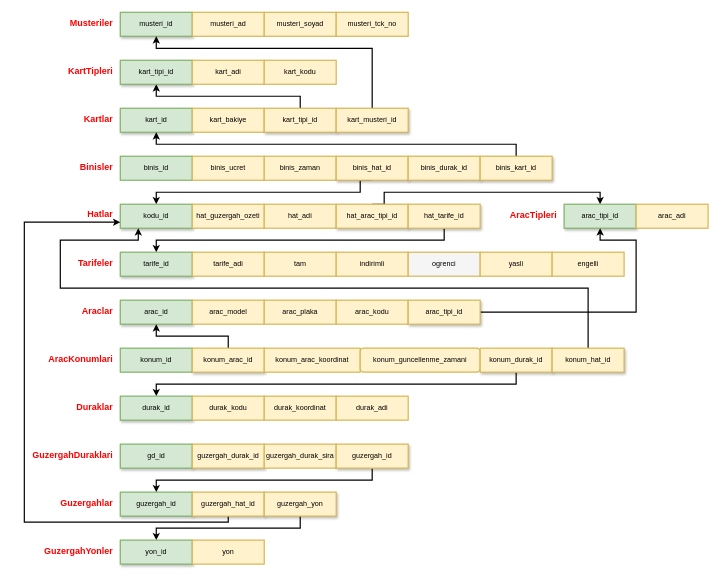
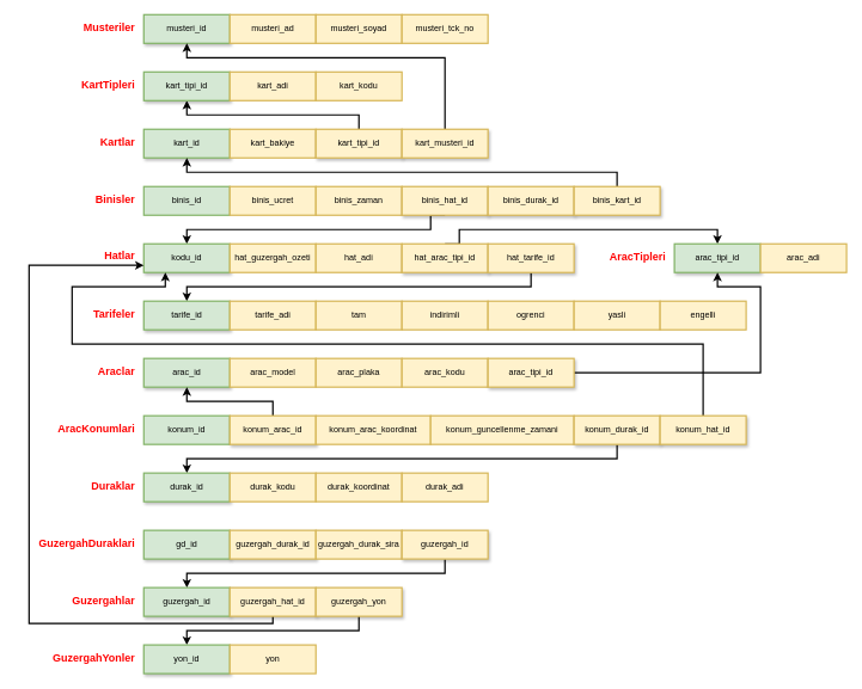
  <mxCell id="0" />
  <mxCell id="1" parent="0" />
  <mxCell id="2" value="musteri_id" style="rounded=0;whiteSpace=wrap;html=1;strokeWidth=2;strokeColor=#82b366;fillColor=#d5e8d4;shadow=1;" vertex="1" parent="1"><mxGeometry x="200" y="20" width="120" height="40" as="geometry" /></mxCell>
  <mxCell id="3" value="musteri_ad" style="rounded=0;whiteSpace=wrap;html=1;strokeWidth=2;fillColor=#fff2cc;strokeColor=#d6b656;" vertex="1" parent="1"><mxGeometry x="320" y="20" width="120" height="40" as="geometry" /></mxCell>
  <mxCell id="4" value="musteri_soyad" style="rounded=0;whiteSpace=wrap;html=1;strokeWidth=2;fillColor=#fff2cc;strokeColor=#d6b656;" vertex="1" parent="1"><mxGeometry x="440" y="20" width="120" height="40" as="geometry" /></mxCell>
  <mxCell id="5" value="musteri_tck_no" style="rounded=0;whiteSpace=wrap;html=1;strokeWidth=2;fillColor=#fff2cc;strokeColor=#d6b656;" vertex="1" parent="1"><mxGeometry x="560" y="20" width="120" height="40" as="geometry" /></mxCell>
  <mxCell id="6" value="&lt;h1 style=&quot;margin-top: 0px; font-size: 15px;&quot;&gt;Musteriler&lt;/h1&gt;" style="text;html=1;whiteSpace=wrap;overflow=hidden;rounded=0;fontSize=15;fontColor=#FF0000;align=right;strokeWidth=2;" vertex="1" parent="1"><mxGeometry x="20" y="22.5" width="170" height="35" as="geometry" /></mxCell>
  <mxCell id="7" value="kart_id" style="rounded=0;whiteSpace=wrap;html=1;strokeWidth=2;strokeColor=#82b366;fillColor=#d5e8d4;shadow=1;" vertex="1" parent="1"><mxGeometry x="200" y="180" width="120" height="40" as="geometry" /></mxCell>
  <mxCell id="8" value="kart_bakiye" style="rounded=0;whiteSpace=wrap;html=1;strokeWidth=2;fillColor=#fff2cc;strokeColor=#d6b656;" vertex="1" parent="1"><mxGeometry x="320" y="180" width="120" height="40" as="geometry" /></mxCell>
  <mxCell id="9" style="edgeStyle=orthogonalEdgeStyle;rounded=0;orthogonalLoop=1;jettySize=auto;html=1;exitX=0.5;exitY=0;exitDx=0;exitDy=0;strokeWidth=2;" edge="1" parent="1" source="10" target="14"><mxGeometry relative="1" as="geometry" /></mxCell>
  <mxCell id="10" value="kart_tipi_id" style="rounded=0;whiteSpace=wrap;html=1;strokeWidth=2;strokeColor=#d6b656;fillColor=#fff2cc;shadow=1;" vertex="1" parent="1"><mxGeometry x="440" y="180" width="120" height="40" as="geometry" /></mxCell>
  <mxCell id="11" style="edgeStyle=orthogonalEdgeStyle;rounded=0;orthogonalLoop=1;jettySize=auto;html=1;exitX=0.5;exitY=0;exitDx=0;exitDy=0;entryX=0.5;entryY=1;entryDx=0;entryDy=0;strokeWidth=2;" edge="1" parent="1" source="12" target="2"><mxGeometry relative="1" as="geometry"><Array as="points"><mxPoint x="620" y="80" /><mxPoint x="260" y="80" /></Array></mxGeometry></mxCell>
  <mxCell id="12" value="kart_musteri_id" style="rounded=0;whiteSpace=wrap;html=1;strokeWidth=2;strokeColor=#d6b656;fillColor=#fff2cc;gradientColor=none;glass=0;shadow=1;" vertex="1" parent="1"><mxGeometry x="560" y="180" width="120" height="40" as="geometry" /></mxCell>
  <mxCell id="13" value="&lt;h1 style=&quot;margin-top: 0px; font-size: 15px;&quot;&gt;Kartlar&lt;/h1&gt;" style="text;html=1;whiteSpace=wrap;overflow=hidden;rounded=0;fontSize=15;fontColor=#FF0000;align=right;strokeWidth=2;" vertex="1" parent="1"><mxGeometry x="20" y="182.5" width="170" height="35" as="geometry" /></mxCell>
  <mxCell id="14" value="kart_tipi_id" style="rounded=0;whiteSpace=wrap;html=1;strokeWidth=2;strokeColor=#82b366;fillColor=#d5e8d4;shadow=1;" vertex="1" parent="1"><mxGeometry x="200" y="100" width="120" height="40" as="geometry" /></mxCell>
  <mxCell id="15" value="kart_adi" style="rounded=0;whiteSpace=wrap;html=1;strokeWidth=2;fillColor=#fff2cc;strokeColor=#d6b656;" vertex="1" parent="1"><mxGeometry x="320" y="100" width="120" height="40" as="geometry" /></mxCell>
  <mxCell id="16" value="kart_kodu" style="rounded=0;whiteSpace=wrap;html=1;strokeWidth=2;fillColor=#fff2cc;strokeColor=#d6b656;" vertex="1" parent="1"><mxGeometry x="440" y="100" width="120" height="40" as="geometry" /></mxCell>
  <mxCell id="17" value="&lt;h1 style=&quot;margin-top: 0px; font-size: 15px;&quot;&gt;KartTipleri&lt;/h1&gt;" style="text;html=1;whiteSpace=wrap;overflow=hidden;rounded=0;fontSize=15;fontColor=#FF0000;align=right;strokeWidth=2;" vertex="1" parent="1"><mxGeometry x="20" y="102.5" width="170" height="35" as="geometry" /></mxCell>
  <mxCell id="18" value="binis_id" style="rounded=0;whiteSpace=wrap;html=1;strokeWidth=2;strokeColor=#82b366;fillColor=#d5e8d4;" vertex="1" parent="1"><mxGeometry x="200" y="260" width="120" height="40" as="geometry" /></mxCell>
  <mxCell id="19" value="binis_ucret" style="rounded=0;whiteSpace=wrap;html=1;strokeWidth=2;fillColor=#fff2cc;strokeColor=#d6b656;" vertex="1" parent="1"><mxGeometry x="320" y="260" width="120" height="40" as="geometry" /></mxCell>
  <mxCell id="20" value="binis_zaman" style="rounded=0;whiteSpace=wrap;html=1;strokeWidth=2;strokeColor=#d6b656;fillColor=#fff2cc;" vertex="1" parent="1"><mxGeometry x="440" y="260" width="120" height="40" as="geometry" /></mxCell>
  <mxCell id="21" style="edgeStyle=orthogonalEdgeStyle;rounded=0;orthogonalLoop=1;jettySize=auto;html=1;exitX=0.5;exitY=1;exitDx=0;exitDy=0;strokeWidth=2;" edge="1" parent="1" source="22" target="27"><mxGeometry relative="1" as="geometry"><Array as="points"><mxPoint x="600" y="300" /><mxPoint x="600" y="320" /><mxPoint x="260" y="320" /></Array></mxGeometry></mxCell>
  <mxCell id="22" value="binis_hat_id" style="rounded=0;whiteSpace=wrap;html=1;strokeWidth=2;strokeColor=#d6b656;fillColor=#fff2cc;shadow=1;" vertex="1" parent="1"><mxGeometry x="560" y="260" width="120" height="40" as="geometry" /></mxCell>
  <mxCell id="23" value="&lt;h1 style=&quot;margin-top: 0px; font-size: 15px;&quot;&gt;Binisler&lt;/h1&gt;" style="text;html=1;whiteSpace=wrap;overflow=hidden;rounded=0;fontSize=15;fontColor=#FF0000;align=right;strokeWidth=2;" vertex="1" parent="1"><mxGeometry x="20" y="262.5" width="170" height="35" as="geometry" /></mxCell>
  <mxCell id="24" value="binis_durak_id" style="rounded=0;whiteSpace=wrap;html=1;strokeWidth=2;strokeColor=#d6b656;fillColor=#fff2cc;shadow=1;" vertex="1" parent="1"><mxGeometry x="680" y="260" width="120" height="40" as="geometry" /></mxCell>
  <mxCell id="25" style="edgeStyle=orthogonalEdgeStyle;rounded=0;orthogonalLoop=1;jettySize=auto;html=1;exitX=0.5;exitY=0;exitDx=0;exitDy=0;entryX=0.5;entryY=1;entryDx=0;entryDy=0;strokeWidth=2;" edge="1" parent="1" source="26" target="7"><mxGeometry relative="1" as="geometry" /></mxCell>
  <mxCell id="26" value="binis_kart_id" style="rounded=0;whiteSpace=wrap;html=1;strokeWidth=2;strokeColor=#d6b656;fillColor=#fff2cc;shadow=1;" vertex="1" parent="1"><mxGeometry x="800" y="260" width="120" height="40" as="geometry" /></mxCell>
  <mxCell id="27" value="kodu_id" style="rounded=0;whiteSpace=wrap;html=1;strokeWidth=2;strokeColor=#82b366;fillColor=#d5e8d4;shadow=1;" vertex="1" parent="1"><mxGeometry x="200" y="340" width="120" height="40" as="geometry" /></mxCell>
  <mxCell id="28" value="hat_guzergah_ozeti" style="rounded=0;whiteSpace=wrap;html=1;strokeWidth=2;fillColor=#fff2cc;strokeColor=#d6b656;" vertex="1" parent="1"><mxGeometry x="320" y="340" width="120" height="40" as="geometry" /></mxCell>
  <mxCell id="29" value="hat_adi" style="rounded=0;whiteSpace=wrap;html=1;strokeWidth=2;strokeColor=#d6b656;fillColor=#fff2cc;" vertex="1" parent="1"><mxGeometry x="440" y="340" width="120" height="40" as="geometry" /></mxCell>
  <mxCell id="30" style="edgeStyle=orthogonalEdgeStyle;rounded=0;orthogonalLoop=1;jettySize=auto;html=1;exitX=0.5;exitY=0;exitDx=0;exitDy=0;entryX=0.5;entryY=0;entryDx=0;entryDy=0;strokeWidth=2;" edge="1" parent="1" source="31" target="43"><mxGeometry relative="1" as="geometry"><Array as="points"><mxPoint x="640" y="340" /><mxPoint x="640" y="320" /><mxPoint x="1000" y="320" /></Array></mxGeometry></mxCell>
  <mxCell id="31" value="hat_arac_tipi_id" style="rounded=0;whiteSpace=wrap;html=1;strokeWidth=2;strokeColor=#d6b656;fillColor=#fff2cc;shadow=1;" vertex="1" parent="1"><mxGeometry x="560" y="340" width="120" height="40" as="geometry" /></mxCell>
  <mxCell id="32" value="&lt;h1 style=&quot;margin-top: 0px; font-size: 15px;&quot;&gt;Hatlar&lt;/h1&gt;" style="text;html=1;whiteSpace=wrap;overflow=hidden;rounded=0;fontSize=15;fontColor=#FF0000;align=right;strokeWidth=2;" vertex="1" parent="1"><mxGeometry x="20" y="340" width="170" height="35" as="geometry" /></mxCell>
  <mxCell id="33" style="edgeStyle=orthogonalEdgeStyle;rounded=0;orthogonalLoop=1;jettySize=auto;html=1;exitX=0.5;exitY=1;exitDx=0;exitDy=0;strokeWidth=2;" edge="1" parent="1" source="34" target="35"><mxGeometry relative="1" as="geometry" /></mxCell>
  <mxCell id="34" value="hat_tarife_id" style="rounded=0;whiteSpace=wrap;html=1;strokeWidth=2;strokeColor=#d6b656;fillColor=#fff2cc;shadow=1;" vertex="1" parent="1"><mxGeometry x="680" y="340" width="120" height="40" as="geometry" /></mxCell>
  <mxCell id="35" value="tarife_id" style="rounded=0;whiteSpace=wrap;html=1;strokeWidth=2;strokeColor=#82b366;fillColor=#d5e8d4;shadow=1;" vertex="1" parent="1"><mxGeometry x="200" y="420" width="120" height="40" as="geometry" /></mxCell>
  <mxCell id="36" value="tarife_adi" style="rounded=0;whiteSpace=wrap;html=1;strokeWidth=2;fillColor=#fff2cc;strokeColor=#d6b656;" vertex="1" parent="1"><mxGeometry x="320" y="420" width="120" height="40" as="geometry" /></mxCell>
  <mxCell id="37" value="tam" style="rounded=0;whiteSpace=wrap;html=1;strokeWidth=2;fillColor=#fff2cc;strokeColor=#d6b656;" vertex="1" parent="1"><mxGeometry x="440" y="420" width="120" height="40" as="geometry" /></mxCell>
  <mxCell id="38" value="&lt;h1 style=&quot;margin-top: 0px; font-size: 15px;&quot;&gt;Tarifeler&lt;/h1&gt;" style="text;html=1;whiteSpace=wrap;overflow=hidden;rounded=0;fontSize=15;fontColor=#FF0000;align=right;strokeWidth=2;" vertex="1" parent="1"><mxGeometry x="20" y="422.5" width="170" height="35" as="geometry" /></mxCell>
  <mxCell id="39" value="indirimli" style="rounded=0;whiteSpace=wrap;html=1;strokeWidth=2;fillColor=#fff2cc;strokeColor=#d6b656;" vertex="1" parent="1"><mxGeometry x="560" y="420" width="120" height="40" as="geometry" /></mxCell>
- <mxCell id="40" value="ogrenci" style="rounded=0;whiteSpace=wrap;html=1;strokeWidth=2;fillColor=#f5f5f5;strokeColor=#d6b656;" vertex="1" parent="1"><mxGeometry x="680" y="420" width="120" height="40" as="geometry" /></mxCell>
+ <mxCell id="40" value="ogrenci" style="rounded=0;whiteSpace=wrap;html=1;strokeWidth=2;fillColor=#fff2cc;strokeColor=#d6b656;" vertex="1" parent="1"><mxGeometry x="680" y="420" width="120" height="40" as="geometry" /></mxCell>
  <mxCell id="41" value="yasli" style="rounded=0;whiteSpace=wrap;html=1;strokeWidth=2;fillColor=#fff2cc;strokeColor=#d6b656;" vertex="1" parent="1"><mxGeometry x="800" y="420" width="120" height="40" as="geometry" /></mxCell>
  <mxCell id="42" value="engelli" style="rounded=0;whiteSpace=wrap;html=1;strokeWidth=2;fillColor=#fff2cc;strokeColor=#d6b656;" vertex="1" parent="1"><mxGeometry x="920" y="420" width="120" height="40" as="geometry" /></mxCell>
  <mxCell id="43" value="arac_tipi_id" style="rounded=0;whiteSpace=wrap;html=1;strokeWidth=2;strokeColor=#82b366;fillColor=#d5e8d4;shadow=1;" vertex="1" parent="1"><mxGeometry x="940" y="340" width="120" height="40" as="geometry" /></mxCell>
  <mxCell id="44" value="arac_adi" style="rounded=0;whiteSpace=wrap;html=1;strokeWidth=2;fillColor=#fff2cc;strokeColor=#d6b656;" vertex="1" parent="1"><mxGeometry x="1060" y="340" width="120" height="40" as="geometry" /></mxCell>
  <mxCell id="45" value="&lt;h1 style=&quot;margin-top: 0px; font-size: 15px;&quot;&gt;AracTipleri&lt;/h1&gt;" style="text;html=1;whiteSpace=wrap;overflow=hidden;rounded=0;fontSize=15;fontColor=#FF0000;align=right;strokeWidth=2;" vertex="1" parent="1"><mxGeometry x="800" y="342.5" width="130" height="35" as="geometry" /></mxCell>
  <mxCell id="46" value="arac_id" style="rounded=0;whiteSpace=wrap;html=1;strokeWidth=2;strokeColor=#82b366;fillColor=#d5e8d4;shadow=1;" vertex="1" parent="1"><mxGeometry x="200" y="500" width="120" height="40" as="geometry" /></mxCell>
  <mxCell id="47" value="arac_model" style="rounded=0;whiteSpace=wrap;html=1;strokeWidth=2;fillColor=#fff2cc;strokeColor=#d6b656;" vertex="1" parent="1"><mxGeometry x="320" y="500" width="120" height="40" as="geometry" /></mxCell>
  <mxCell id="48" value="arac_plaka" style="rounded=0;whiteSpace=wrap;html=1;strokeWidth=2;strokeColor=#d6b656;fillColor=#fff2cc;" vertex="1" parent="1"><mxGeometry x="440" y="500" width="120" height="40" as="geometry" /></mxCell>
  <mxCell id="49" value="arac_kodu" style="rounded=0;whiteSpace=wrap;html=1;strokeWidth=2;strokeColor=#d6b656;fillColor=#fff2cc;shadow=0;" vertex="1" parent="1"><mxGeometry x="560" y="500" width="120" height="40" as="geometry" /></mxCell>
  <mxCell id="50" value="&lt;h1 style=&quot;margin-top: 0px; font-size: 15px;&quot;&gt;Araclar&lt;/h1&gt;" style="text;html=1;whiteSpace=wrap;overflow=hidden;rounded=0;fontSize=15;fontColor=#FF0000;align=right;strokeWidth=2;" vertex="1" parent="1"><mxGeometry x="20" y="502.5" width="170" height="35" as="geometry" /></mxCell>
  <mxCell id="51" style="edgeStyle=orthogonalEdgeStyle;rounded=0;orthogonalLoop=1;jettySize=auto;html=1;exitX=1;exitY=0.5;exitDx=0;exitDy=0;strokeWidth=2;" edge="1" parent="1" source="52" target="43"><mxGeometry relative="1" as="geometry"><Array as="points"><mxPoint x="1060" y="520" /><mxPoint x="1060" y="400" /><mxPoint x="1000" y="400" /></Array></mxGeometry></mxCell>
  <mxCell id="52" value="arac_tipi_id" style="rounded=0;whiteSpace=wrap;html=1;strokeWidth=2;strokeColor=#d6b656;fillColor=#fff2cc;shadow=1;" vertex="1" parent="1"><mxGeometry x="680" y="500" width="120" height="40" as="geometry" /></mxCell>
  <mxCell id="53" value="konum_id" style="rounded=0;whiteSpace=wrap;html=1;strokeWidth=2;strokeColor=#82b366;fillColor=#d5e8d4;shadow=0;" vertex="1" parent="1"><mxGeometry x="200" y="580" width="120" height="40" as="geometry" /></mxCell>
  <mxCell id="54" style="edgeStyle=orthogonalEdgeStyle;rounded=0;orthogonalLoop=1;jettySize=auto;html=1;exitX=0.5;exitY=0;exitDx=0;exitDy=0;entryX=0.5;entryY=1;entryDx=0;entryDy=0;strokeWidth=2;" edge="1" parent="1" source="55" target="46"><mxGeometry relative="1" as="geometry" /></mxCell>
  <mxCell id="55" value="konum_arac_id" style="rounded=0;whiteSpace=wrap;html=1;strokeWidth=2;fillColor=#fff2cc;strokeColor=#d6b656;shadow=1;" vertex="1" parent="1"><mxGeometry x="320" y="580" width="120" height="40" as="geometry" /></mxCell>
  <mxCell id="56" value="konum_arac_koordinat" style="rounded=0;whiteSpace=wrap;html=1;strokeWidth=2;strokeColor=#d6b656;fillColor=#fff2cc;" vertex="1" parent="1"><mxGeometry x="440" y="580" width="160" height="40" as="geometry" /></mxCell>
- <mxCell id="57" value="konum_guncellenme_zamani" style="whiteSpace=wrap;html=1;strokeWidth=2;strokeColor=#d6b656;fillColor=#fff2cc;shadow=0;rounded=1;" vertex="1" parent="1"><mxGeometry x="600" y="580" width="200" height="40" as="geometry" /></mxCell>
+ <mxCell id="57" value="konum_guncellenme_zamani" style="rounded=0;whiteSpace=wrap;html=1;strokeWidth=2;strokeColor=#d6b656;fillColor=#fff2cc;shadow=0;" vertex="1" parent="1"><mxGeometry x="600" y="580" width="200" height="40" as="geometry" /></mxCell>
  <mxCell id="58" value="&lt;h1 style=&quot;margin-top: 0px; font-size: 15px;&quot;&gt;AracKonumlari&lt;/h1&gt;" style="text;html=1;whiteSpace=wrap;overflow=hidden;rounded=0;fontSize=15;fontColor=#FF0000;align=right;strokeWidth=2;" vertex="1" parent="1"><mxGeometry x="20" y="582.5" width="170" height="35" as="geometry" /></mxCell>
  <mxCell id="59" style="edgeStyle=orthogonalEdgeStyle;rounded=0;orthogonalLoop=1;jettySize=auto;html=1;exitX=0.5;exitY=1;exitDx=0;exitDy=0;entryX=0.5;entryY=0;entryDx=0;entryDy=0;strokeWidth=2;" edge="1" parent="1" source="60" target="63"><mxGeometry relative="1" as="geometry" /></mxCell>
  <mxCell id="60" value="konum_durak_id" style="rounded=0;whiteSpace=wrap;html=1;strokeWidth=2;strokeColor=#d6b656;fillColor=#fff2cc;shadow=1;" vertex="1" parent="1"><mxGeometry x="800" y="580" width="120" height="40" as="geometry" /></mxCell>
  <mxCell id="61" style="edgeStyle=orthogonalEdgeStyle;rounded=0;orthogonalLoop=1;jettySize=auto;html=1;exitX=0.5;exitY=0;exitDx=0;exitDy=0;entryX=0.25;entryY=1;entryDx=0;entryDy=0;strokeWidth=2;" edge="1" parent="1" source="62" target="27"><mxGeometry relative="1" as="geometry"><Array as="points"><mxPoint x="980" y="480" /><mxPoint x="100" y="480" /><mxPoint x="100" y="400" /><mxPoint x="230" y="400" /></Array></mxGeometry></mxCell>
  <mxCell id="62" value="konum_hat_id" style="rounded=0;whiteSpace=wrap;html=1;strokeWidth=2;strokeColor=#d6b656;fillColor=#fff2cc;shadow=1;" vertex="1" parent="1"><mxGeometry x="920" y="580" width="120" height="40" as="geometry" /></mxCell>
  <mxCell id="63" value="durak_id" style="rounded=0;whiteSpace=wrap;html=1;strokeWidth=2;strokeColor=#82b366;fillColor=#d5e8d4;shadow=1;" vertex="1" parent="1"><mxGeometry x="200" y="660" width="120" height="40" as="geometry" /></mxCell>
  <mxCell id="64" value="durak_kodu" style="rounded=0;whiteSpace=wrap;html=1;strokeWidth=2;fillColor=#fff2cc;strokeColor=#d6b656;" vertex="1" parent="1"><mxGeometry x="320" y="660" width="120" height="40" as="geometry" /></mxCell>
  <mxCell id="65" value="durak_koordinat" style="rounded=0;whiteSpace=wrap;html=1;strokeWidth=2;strokeColor=#d6b656;fillColor=#fff2cc;shadow=0;" vertex="1" parent="1"><mxGeometry x="440" y="660" width="120" height="40" as="geometry" /></mxCell>
  <mxCell id="66" value="durak_adi" style="rounded=0;whiteSpace=wrap;html=1;strokeWidth=2;strokeColor=#d6b656;fillColor=#fff2cc;gradientColor=none;glass=0;shadow=0;" vertex="1" parent="1"><mxGeometry x="560" y="660" width="120" height="40" as="geometry" /></mxCell>
  <mxCell id="67" value="&lt;h1 style=&quot;margin-top: 0px; font-size: 15px;&quot;&gt;Duraklar&lt;/h1&gt;" style="text;html=1;whiteSpace=wrap;overflow=hidden;rounded=0;fontSize=15;fontColor=#FF0000;align=right;strokeWidth=2;" vertex="1" parent="1"><mxGeometry x="20" y="662.5" width="170" height="35" as="geometry" /></mxCell>
  <mxCell id="68" value="gd_id" style="rounded=0;whiteSpace=wrap;html=1;strokeWidth=2;strokeColor=#82b366;fillColor=#d5e8d4;shadow=1;" vertex="1" parent="1"><mxGeometry x="200" y="740" width="120" height="40" as="geometry" /></mxCell>
  <mxCell id="69" value="guzergah_durak_id" style="rounded=0;whiteSpace=wrap;html=1;strokeWidth=2;fillColor=#fff2cc;strokeColor=#d6b656;shadow=1;" vertex="1" parent="1"><mxGeometry x="320" y="740" width="120" height="40" as="geometry" /></mxCell>
  <mxCell id="70" value="guzergah_durak_sira" style="rounded=0;whiteSpace=wrap;html=1;strokeWidth=2;strokeColor=#d6b656;fillColor=#fff2cc;shadow=0;" vertex="1" parent="1"><mxGeometry x="440" y="740" width="120" height="40" as="geometry" /></mxCell>
  <mxCell id="71" style="edgeStyle=orthogonalEdgeStyle;rounded=0;orthogonalLoop=1;jettySize=auto;html=1;exitX=0.5;exitY=1;exitDx=0;exitDy=0;entryX=0.5;entryY=0;entryDx=0;entryDy=0;strokeWidth=2;" edge="1" parent="1" source="72" target="74"><mxGeometry relative="1" as="geometry" /></mxCell>
  <mxCell id="72" value="guzergah_id" style="rounded=0;whiteSpace=wrap;html=1;strokeWidth=2;strokeColor=#d6b656;fillColor=#fff2cc;gradientColor=none;glass=0;shadow=1;" vertex="1" parent="1"><mxGeometry x="560" y="740" width="120" height="40" as="geometry" /></mxCell>
  <mxCell id="73" value="&lt;h1 style=&quot;margin-top: 0px; font-size: 15px;&quot;&gt;GuzergahDuraklari&lt;/h1&gt;" style="text;html=1;whiteSpace=wrap;overflow=hidden;rounded=0;fontSize=15;fontColor=#FF0000;align=right;strokeWidth=2;" vertex="1" parent="1"><mxGeometry x="20" y="742.5" width="170" height="35" as="geometry" /></mxCell>
  <mxCell id="74" value="guzergah_id" style="rounded=0;whiteSpace=wrap;html=1;strokeWidth=2;strokeColor=#82b366;fillColor=#d5e8d4;shadow=1;" vertex="1" parent="1"><mxGeometry x="200" y="820" width="120" height="40" as="geometry" /></mxCell>
  <mxCell id="75" style="edgeStyle=orthogonalEdgeStyle;rounded=0;orthogonalLoop=1;jettySize=auto;html=1;exitX=0.5;exitY=1;exitDx=0;exitDy=0;strokeWidth=2;" edge="1" parent="1" source="76" target="27"><mxGeometry relative="1" as="geometry"><Array as="points"><mxPoint x="380" y="870" /><mxPoint x="40" y="870" /><mxPoint x="40" y="370" /></Array></mxGeometry></mxCell>
  <mxCell id="76" value="guzergah_hat_id" style="rounded=0;whiteSpace=wrap;html=1;strokeWidth=2;fillColor=#fff2cc;strokeColor=#d6b656;shadow=1;" vertex="1" parent="1"><mxGeometry x="320" y="820" width="120" height="40" as="geometry" /></mxCell>
  <mxCell id="77" style="edgeStyle=orthogonalEdgeStyle;rounded=0;orthogonalLoop=1;jettySize=auto;html=1;exitX=0.5;exitY=1;exitDx=0;exitDy=0;strokeWidth=2;" edge="1" parent="1" source="78" target="80"><mxGeometry relative="1" as="geometry"><Array as="points"><mxPoint x="500" y="880" /><mxPoint x="260" y="880" /></Array></mxGeometry></mxCell>
  <mxCell id="78" value="guzergah_yon" style="rounded=0;whiteSpace=wrap;html=1;strokeWidth=2;strokeColor=#d6b656;fillColor=#fff2cc;shadow=1;" vertex="1" parent="1"><mxGeometry x="440" y="820" width="120" height="40" as="geometry" /></mxCell>
  <mxCell id="79" value="&lt;h1 style=&quot;margin-top: 0px; font-size: 15px;&quot;&gt;Guzergahlar&lt;/h1&gt;" style="text;html=1;whiteSpace=wrap;overflow=hidden;rounded=0;fontSize=15;fontColor=#FF0000;align=right;strokeWidth=2;" vertex="1" parent="1"><mxGeometry x="20" y="822.5" width="170" height="35" as="geometry" /></mxCell>
  <mxCell id="80" value="yon_id" style="rounded=0;whiteSpace=wrap;html=1;strokeWidth=2;strokeColor=#82b366;fillColor=#d5e8d4;shadow=1;" vertex="1" parent="1"><mxGeometry x="200" y="900" width="120" height="40" as="geometry" /></mxCell>
  <mxCell id="81" value="yon" style="rounded=0;whiteSpace=wrap;html=1;strokeWidth=2;fillColor=#fff2cc;strokeColor=#d6b656;shadow=0;" vertex="1" parent="1"><mxGeometry x="320" y="900" width="120" height="40" as="geometry" /></mxCell>
  <mxCell id="82" value="&lt;h1 style=&quot;margin-top: 0px; font-size: 15px;&quot;&gt;GuzergahYonler&lt;/h1&gt;" style="text;html=1;whiteSpace=wrap;overflow=hidden;rounded=0;fontSize=15;fontColor=#FF0000;align=right;strokeWidth=2;" vertex="1" parent="1"><mxGeometry x="20" y="902.5" width="170" height="35" as="geometry" /></mxCell>
